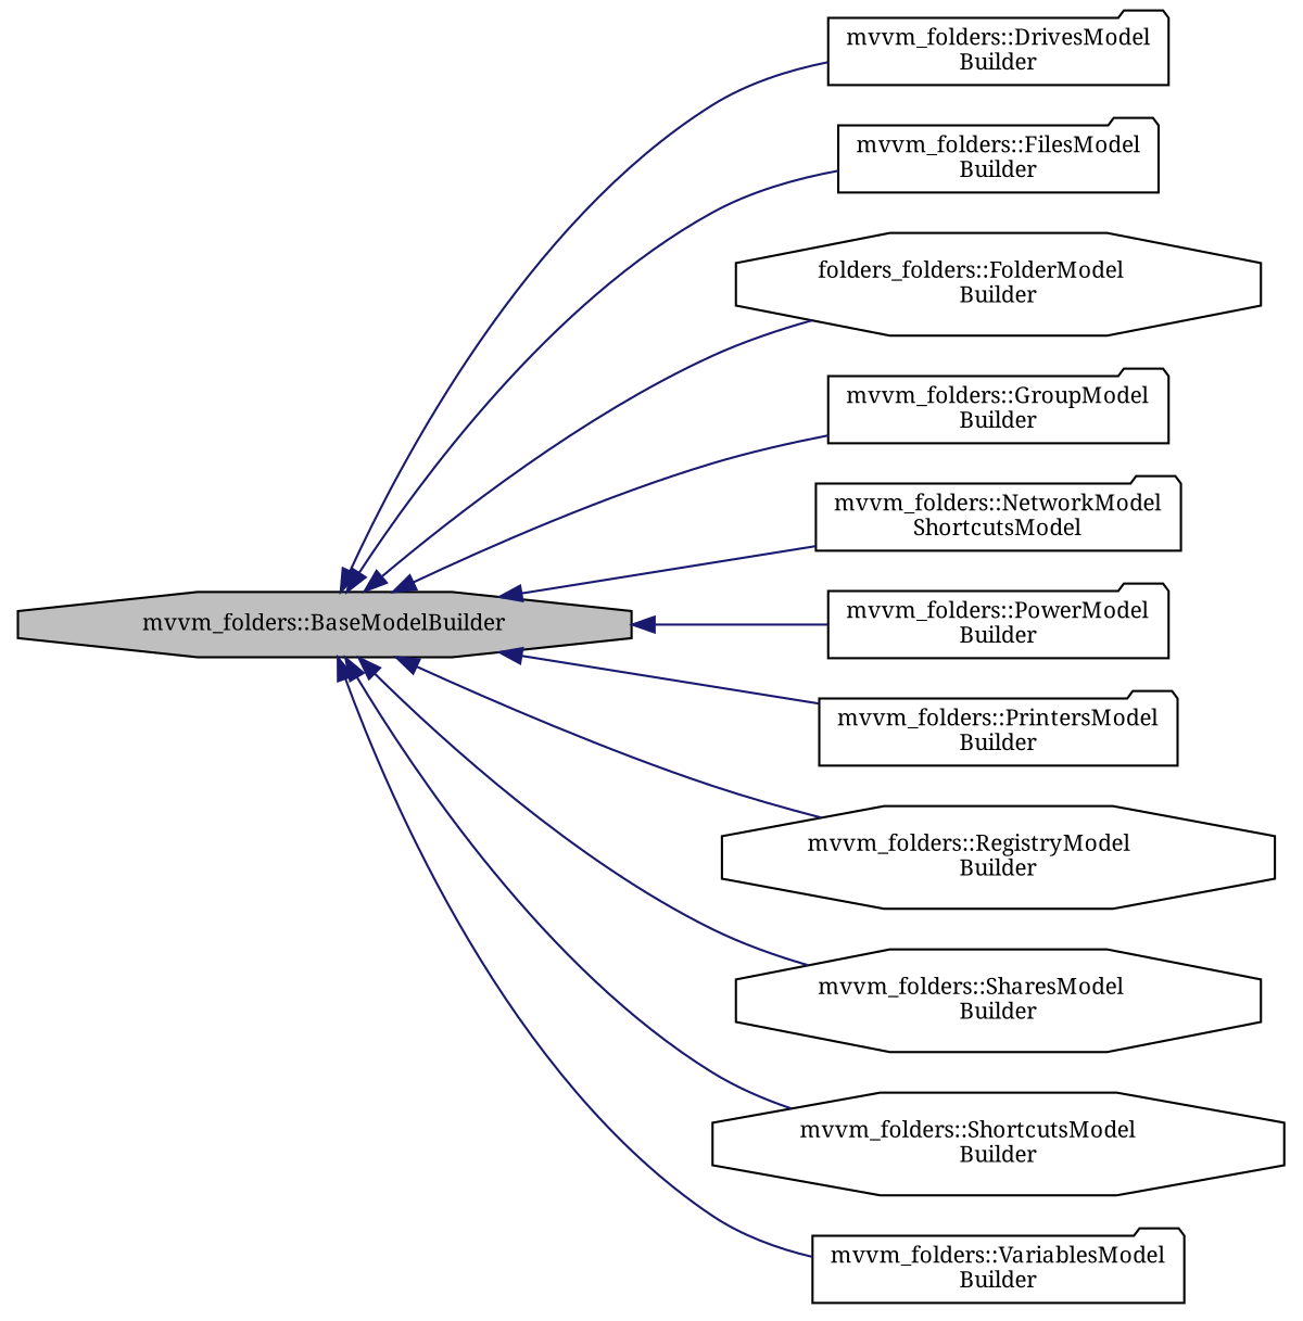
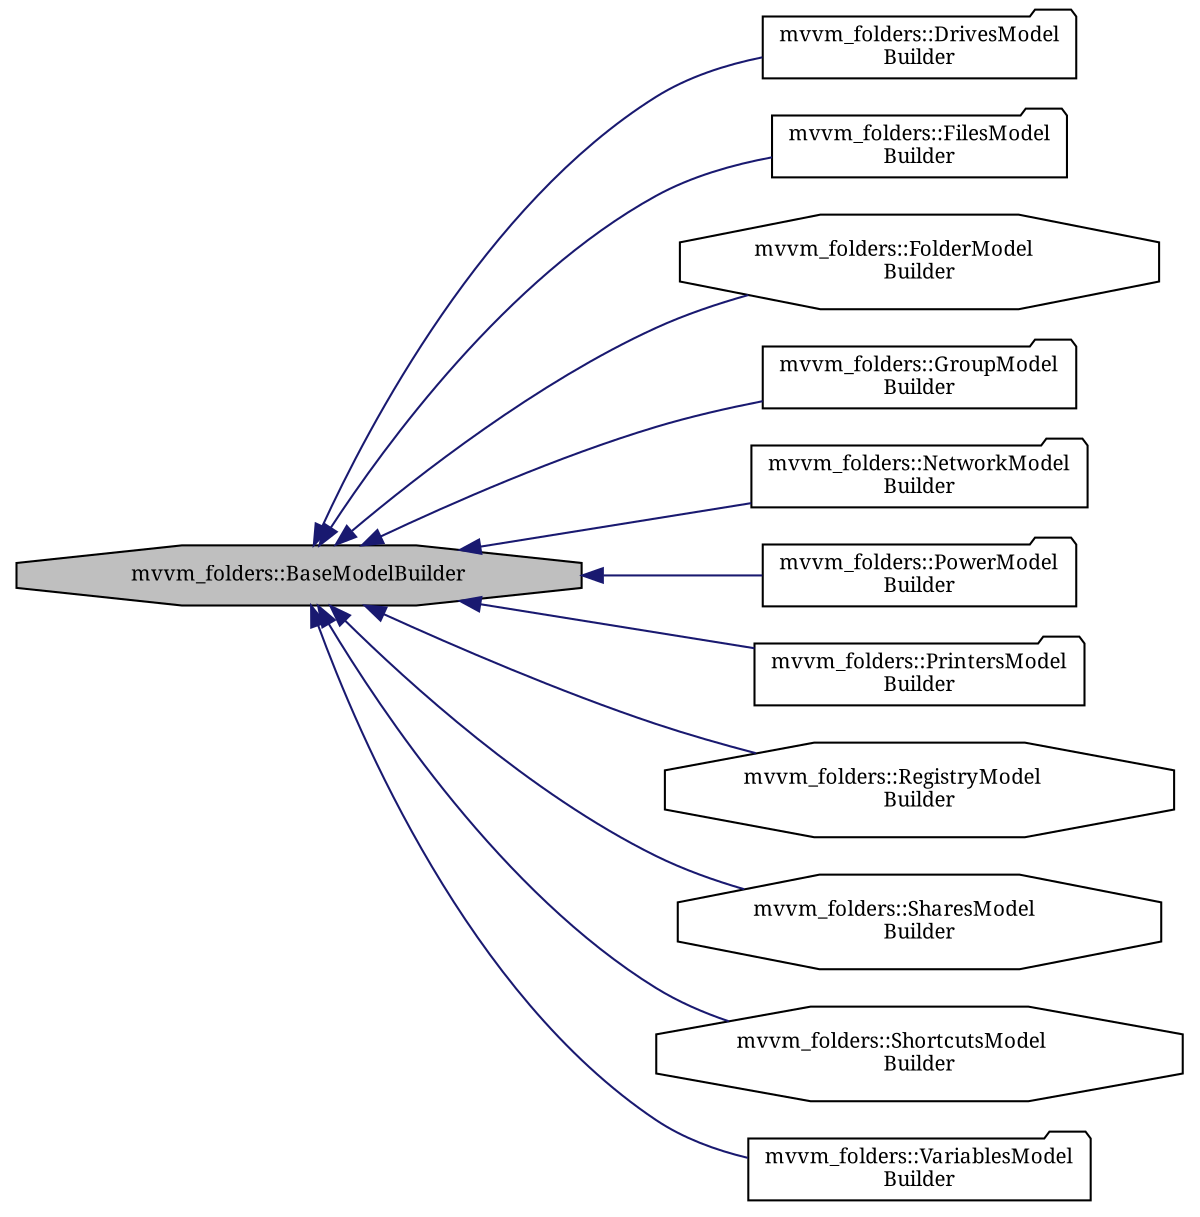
  digraph {
    fontname="Noto Serif"
    rankdir=LR
    node [color=black fillcolor=white fontname="Noto Serif" fontsize=10 shape=folder style=filled]
    edge [color=midnightblue dir=back fontname="Noto Serif" fontsize=10 labelfontname=Helvetica labelfontsize=10 style=solid]
    n1 [fillcolor=grey75 fontcolor=black height=0.2 label="mvvm_folders::BaseModelBuilder" shape=octagon width=0.4]
    n2 [height=0.2 label="mvvm_folders::DrivesModel\lBuilder" width=0.4]
    n3 [height=0.2 label="mvvm_folders::FilesModel\lBuilder" width=0.4]
-   n4 [height=0.2 label="folders_folders::FolderModel\lBuilder" shape=octagon width=0.4]
+   n4 [height=0.2 label="mvvm_folders::FolderModel\lBuilder" shape=octagon width=0.4]
    n5 [height=0.2 label="mvvm_folders::GroupModel\lBuilder" width=0.4]
-   n6 [height=0.2 label="mvvm_folders::NetworkModel\lShortcutsModel" width=0.4]
+   n6 [height=0.2 label="mvvm_folders::NetworkModel\lBuilder" width=0.4]
    n7 [height=0.2 label="mvvm_folders::PowerModel\lBuilder" width=0.4]
    n8 [height=0.2 label="mvvm_folders::PrintersModel\lBuilder" width=0.4]
    n9 [height=0.2 label="mvvm_folders::RegistryModel\lBuilder" shape=octagon width=0.4]
    n10 [height=0.2 label="mvvm_folders::SharesModel\lBuilder" shape=octagon width=0.4]
    n11 [height=0.2 label="mvvm_folders::ShortcutsModel\lBuilder" shape=octagon width=0.4]
    n12 [height=0.2 label="mvvm_folders::VariablesModel\lBuilder" width=0.4]
    n1 -> n2
    n1 -> n3
    n1 -> n4
    n1 -> n5
    n1 -> n6
    n1 -> n7
    n1 -> n8
    n1 -> n9
    n1 -> n10
    n1 -> n11
    n1 -> n12
  }
